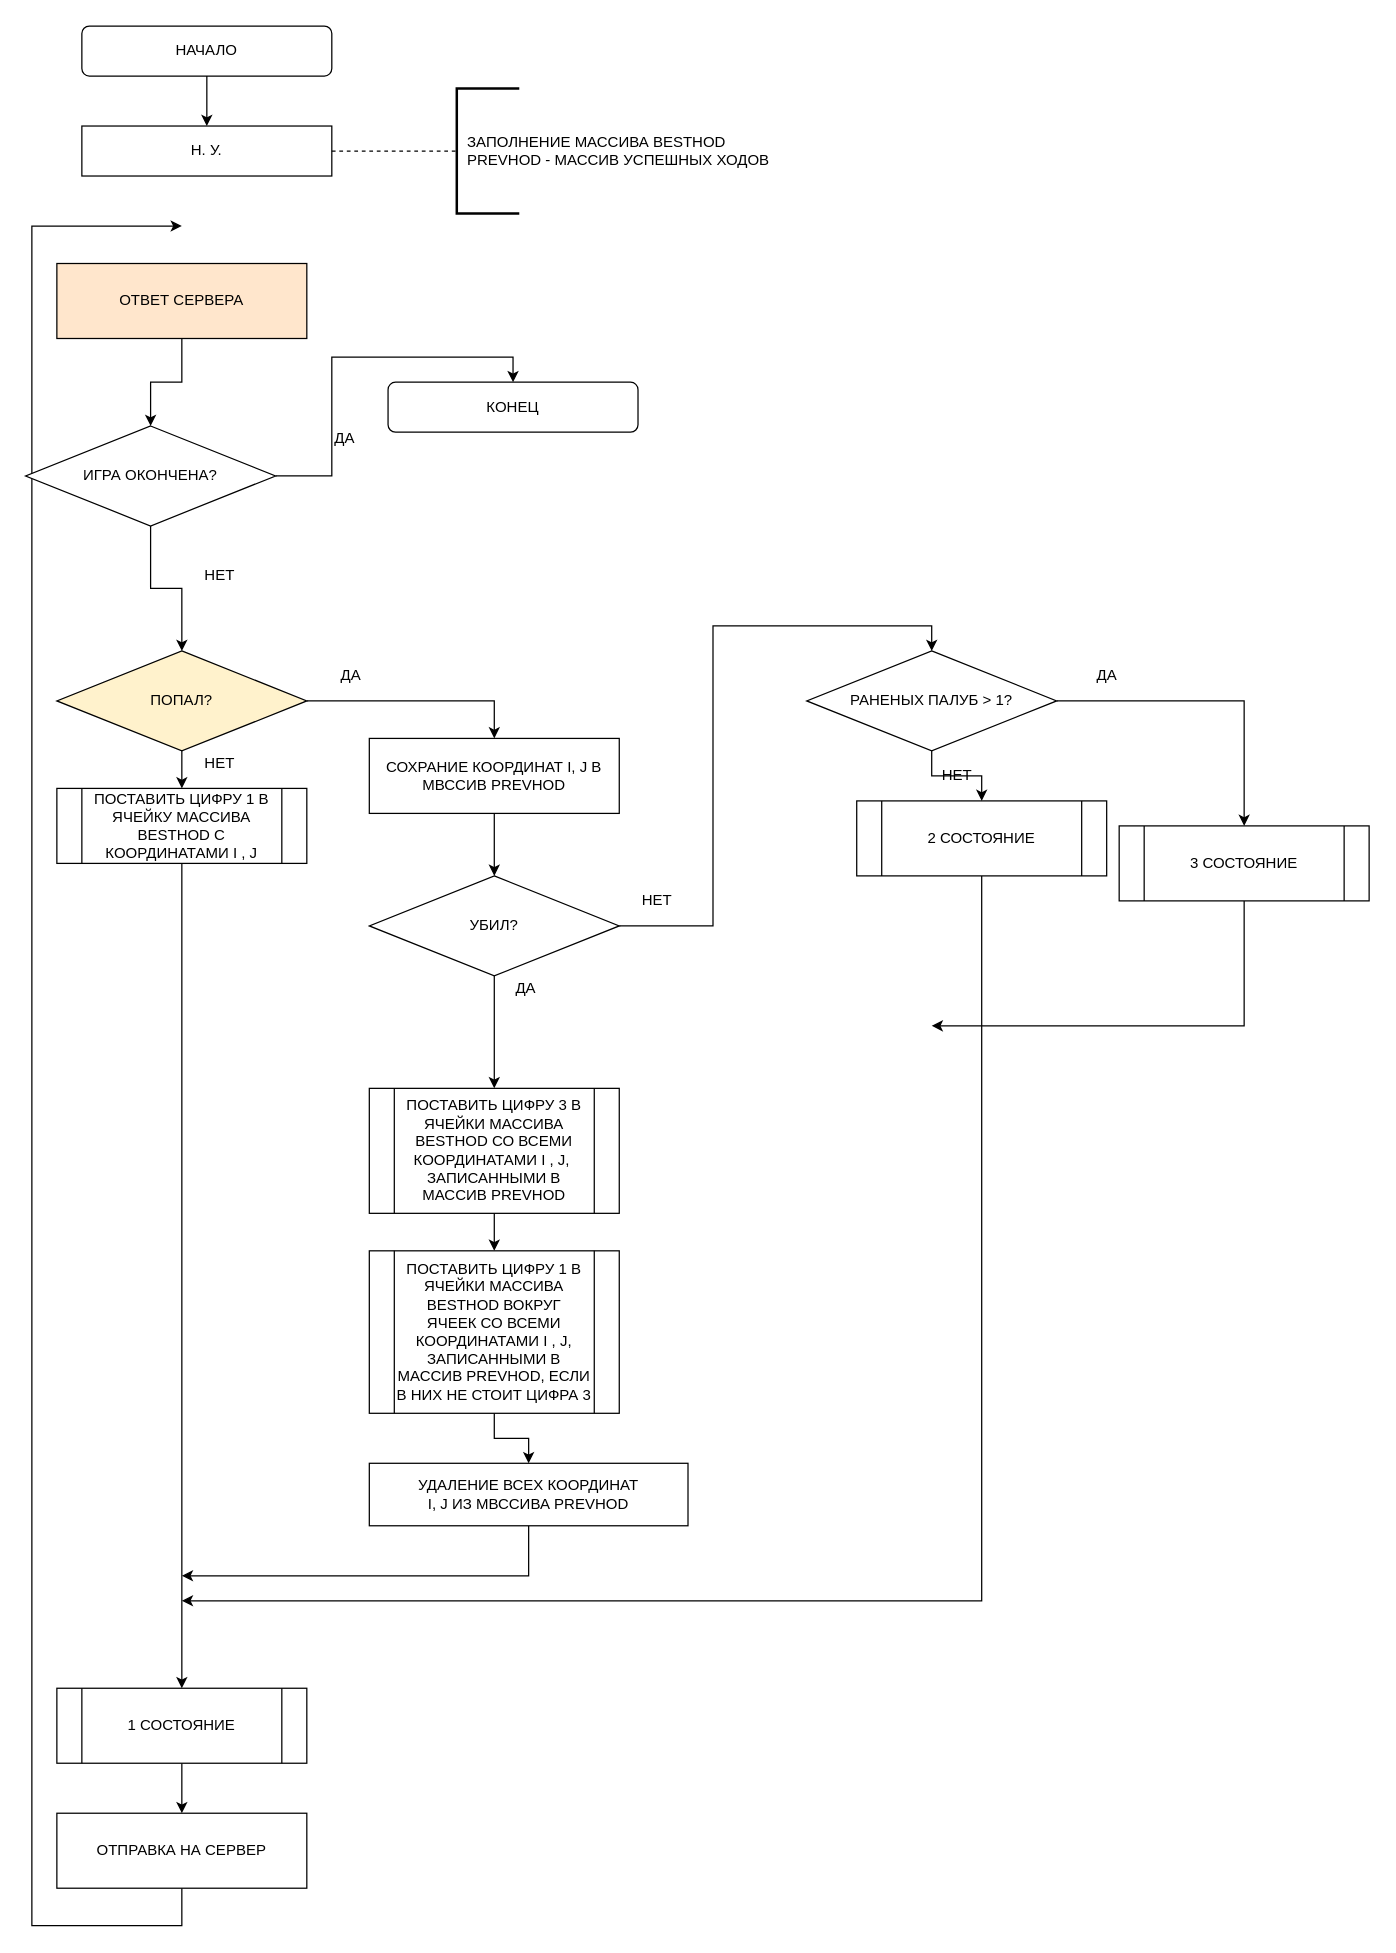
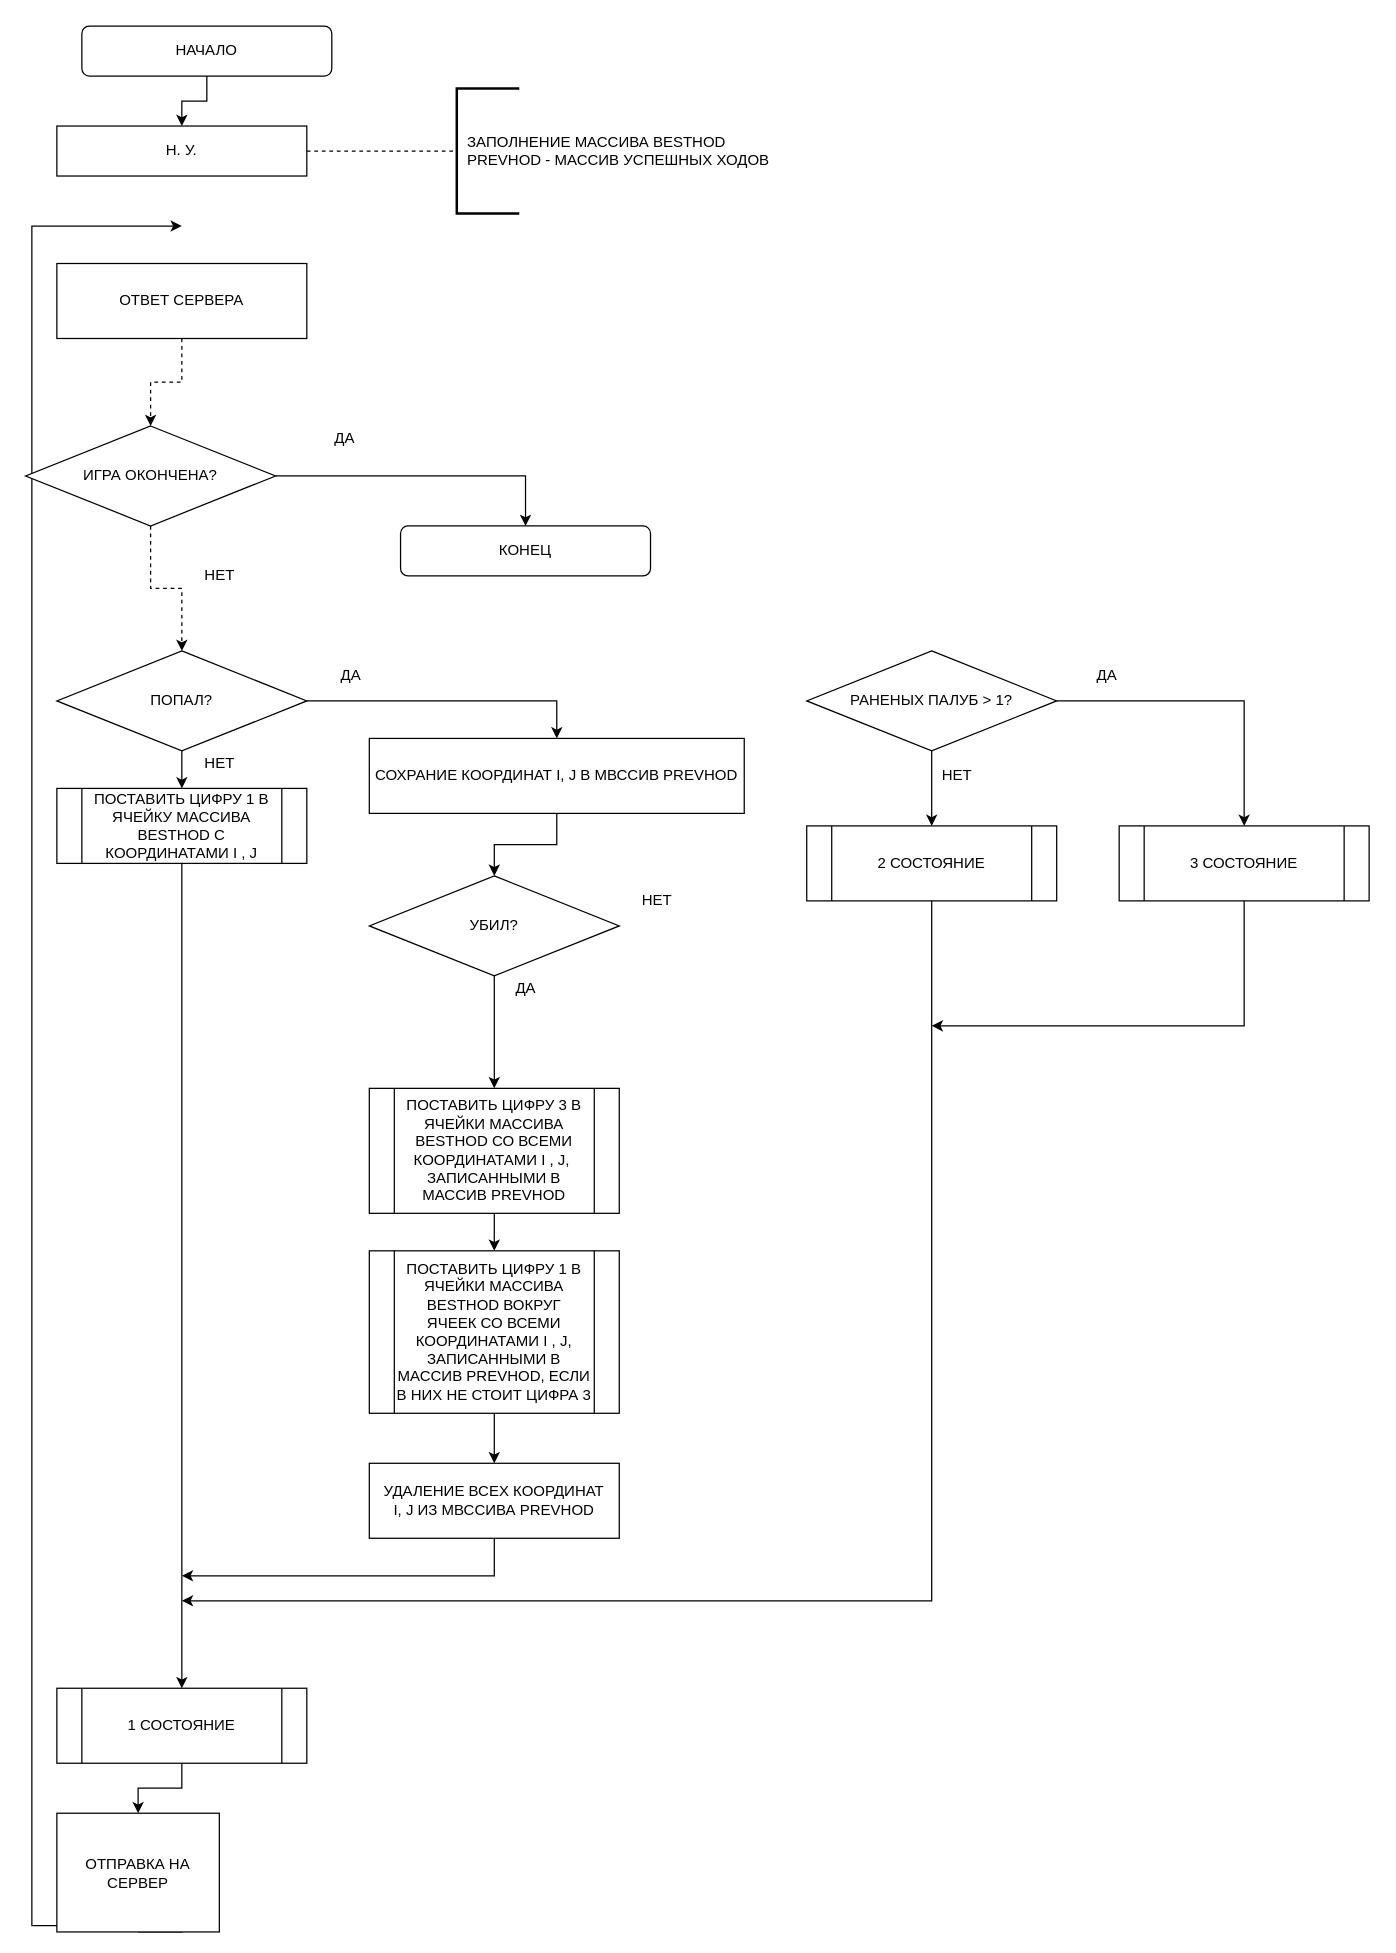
  <mxCell id="0" />
  <mxCell id="1" parent="0" />
  <mxCell id="2" style="edgeStyle=orthogonalEdgeStyle;rounded=0;orthogonalLoop=1;jettySize=auto;html=1;exitX=0.5;exitY=1;exitDx=0;exitDy=0;entryX=0.5;entryY=0;entryDx=0;entryDy=0;" edge="1" parent="1" source="3" target="4"><mxGeometry relative="1" as="geometry" /></mxCell>
  <mxCell id="3" value="НАЧАЛО" style="rounded=1;whiteSpace=wrap;html=1;" vertex="1" parent="1"><mxGeometry x="65" y="20" width="200" height="40" as="geometry" /></mxCell>
- <mxCell id="4" value="Н. У." style="rounded=0;whiteSpace=wrap;html=1;" vertex="1" parent="1"><mxGeometry x="65" y="100" width="200" height="40" as="geometry" /></mxCell>
+ <mxCell id="4" value="Н. У." style="rounded=0;whiteSpace=wrap;html=1;" vertex="1" parent="1"><mxGeometry x="45" y="100" width="200" height="40" as="geometry" /></mxCell>
  <mxCell id="5" value="" style="endArrow=none;dashed=1;html=1;rounded=0;exitX=1;exitY=0.5;exitDx=0;exitDy=0;entryX=0;entryY=0.5;entryDx=0;entryDy=0;entryPerimeter=0;" edge="1" parent="1" source="4" target="6"><mxGeometry width="50" height="50" relative="1" as="geometry"><mxPoint x="355" y="130" as="sourcePoint" /><mxPoint x="325" y="120" as="targetPoint" /><Array as="points"><mxPoint x="325" y="120" /></Array></mxGeometry></mxCell>
  <mxCell id="6" value="&amp;nbsp; ЗАПОЛНЕНИЕ МАССИВА BESTHOD&lt;br&gt;&amp;nbsp; PREVHOD - МАССИВ УСПЕШНЫХ ХОДОВ" style="strokeWidth=2;html=1;shape=mxgraph.flowchart.annotation_1;align=left;pointerEvents=1;" vertex="1" parent="1"><mxGeometry x="365" y="70" width="50" height="100" as="geometry" /></mxCell>
  <mxCell id="7" style="edgeStyle=orthogonalEdgeStyle;rounded=0;orthogonalLoop=1;jettySize=auto;html=1;exitX=1;exitY=0.5;exitDx=0;exitDy=0;entryX=0.5;entryY=0;entryDx=0;entryDy=0;" edge="1" parent="1" source="9" target="19"><mxGeometry relative="1" as="geometry" /></mxCell>
  <mxCell id="8" style="edgeStyle=orthogonalEdgeStyle;rounded=0;orthogonalLoop=1;jettySize=auto;html=1;exitX=0.5;exitY=1;exitDx=0;exitDy=0;entryX=0.5;entryY=0;entryDx=0;entryDy=0;" edge="1" parent="1" source="9" target="34"><mxGeometry relative="1" as="geometry"><mxPoint x="145" y="630" as="targetPoint" /></mxGeometry></mxCell>
- <mxCell id="9" value="ПОПАЛ?" style="rhombus;whiteSpace=wrap;html=1;fillColor=#fff2cc;" vertex="1" parent="1"><mxGeometry x="45" y="520" width="200" height="80" as="geometry" /></mxCell>
+ <mxCell id="9" value="ПОПАЛ?" style="rhombus;whiteSpace=wrap;html=1;" vertex="1" parent="1"><mxGeometry x="45" y="520" width="200" height="80" as="geometry" /></mxCell>
  <mxCell id="10" value="НЕТ" style="text;html=1;align=center;verticalAlign=middle;resizable=0;points=[];autosize=1;strokeColor=none;fillColor=none;" vertex="1" parent="1"><mxGeometry x="155" y="600" width="40" height="20" as="geometry" /></mxCell>
  <mxCell id="11" style="edgeStyle=orthogonalEdgeStyle;rounded=0;orthogonalLoop=1;jettySize=auto;html=1;exitX=0.5;exitY=1;exitDx=0;exitDy=0;entryX=0.5;entryY=0;entryDx=0;entryDy=0;" edge="1" parent="1" source="13" target="32"><mxGeometry relative="1" as="geometry"><mxPoint x="395" y="870" as="targetPoint" /></mxGeometry></mxCell>
- <mxCell id="12" style="edgeStyle=orthogonalEdgeStyle;rounded=0;orthogonalLoop=1;jettySize=auto;html=1;exitX=1;exitY=0.5;exitDx=0;exitDy=0;entryX=0.5;entryY=0;entryDx=0;entryDy=0;" edge="1" parent="1" source="13" target="37"><mxGeometry relative="1" as="geometry" /></mxCell>
  <mxCell id="13" value="УБИЛ?" style="rhombus;whiteSpace=wrap;html=1;" vertex="1" parent="1"><mxGeometry x="295" y="700" width="200" height="80" as="geometry" /></mxCell>
  <mxCell id="14" value="ДА" style="text;html=1;align=center;verticalAlign=middle;resizable=0;points=[];autosize=1;strokeColor=none;fillColor=none;" vertex="1" parent="1"><mxGeometry x="265" y="530" width="30" height="20" as="geometry" /></mxCell>
  <mxCell id="15" style="edgeStyle=orthogonalEdgeStyle;rounded=0;orthogonalLoop=1;jettySize=auto;html=1;exitX=0.5;exitY=1;exitDx=0;exitDy=0;entryX=0.5;entryY=0;entryDx=0;entryDy=0;" edge="1" parent="1" source="32" target="33"><mxGeometry relative="1" as="geometry"><mxPoint x="395" y="930" as="sourcePoint" /><mxPoint x="395" y="970" as="targetPoint" /></mxGeometry></mxCell>
  <mxCell id="16" style="edgeStyle=orthogonalEdgeStyle;rounded=0;orthogonalLoop=1;jettySize=auto;html=1;exitX=0.5;exitY=1;exitDx=0;exitDy=0;entryX=0.5;entryY=0;entryDx=0;entryDy=0;" edge="1" parent="1" source="33" target="21"><mxGeometry relative="1" as="geometry"><mxPoint x="395" y="1060" as="sourcePoint" /></mxGeometry></mxCell>
  <mxCell id="17" value="ДА" style="text;html=1;align=center;verticalAlign=middle;resizable=0;points=[];autosize=1;strokeColor=none;fillColor=none;" vertex="1" parent="1"><mxGeometry x="405" y="780" width="30" height="20" as="geometry" /></mxCell>
  <mxCell id="18" style="edgeStyle=orthogonalEdgeStyle;rounded=0;orthogonalLoop=1;jettySize=auto;html=1;exitX=0.5;exitY=1;exitDx=0;exitDy=0;entryX=0.5;entryY=0;entryDx=0;entryDy=0;" edge="1" parent="1" source="19" target="13"><mxGeometry relative="1" as="geometry" /></mxCell>
- <mxCell id="19" value="СОХРАНИЕ КООРДИНАТ I, J В МВССИВ PREVHOD" style="rounded=0;whiteSpace=wrap;html=1;" vertex="1" parent="1"><mxGeometry x="295" y="590" width="200" height="60" as="geometry" /></mxCell>
+ <mxCell id="19" value="СОХРАНИЕ КООРДИНАТ I, J В МВССИВ PREVHOD" style="rounded=0;whiteSpace=wrap;html=1;" vertex="1" parent="1"><mxGeometry x="295" y="590" width="300" height="60" as="geometry" /></mxCell>
  <mxCell id="20" style="edgeStyle=orthogonalEdgeStyle;rounded=0;orthogonalLoop=1;jettySize=auto;html=1;exitX=0.5;exitY=1;exitDx=0;exitDy=0;" edge="1" parent="1" source="21"><mxGeometry relative="1" as="geometry"><mxPoint x="145" y="1260" as="targetPoint" /><Array as="points"><mxPoint x="395" y="1260" /><mxPoint x="145" y="1260" /></Array></mxGeometry></mxCell>
- <mxCell id="21" value="УДАЛЕНИЕ ВСЕХ КООРДИНАТ &lt;br&gt;I, J ИЗ МВССИВА PREVHOD" style="rounded=0;whiteSpace=wrap;html=1;" vertex="1" parent="1"><mxGeometry x="295" y="1170" width="255" height="50" as="geometry" /></mxCell>
+ <mxCell id="21" value="УДАЛЕНИЕ ВСЕХ КООРДИНАТ &lt;br&gt;I, J ИЗ МВССИВА PREVHOD" style="rounded=0;whiteSpace=wrap;html=1;" vertex="1" parent="1"><mxGeometry x="295" y="1170" width="200" height="60" as="geometry" /></mxCell>
  <mxCell id="22" value="НЕТ" style="text;html=1;align=center;verticalAlign=middle;resizable=0;points=[];autosize=1;strokeColor=none;fillColor=none;" vertex="1" parent="1"><mxGeometry x="505" y="710" width="40" height="20" as="geometry" /></mxCell>
- <mxCell id="23" style="edgeStyle=orthogonalEdgeStyle;rounded=0;orthogonalLoop=1;jettySize=auto;html=1;exitX=0.5;exitY=1;exitDx=0;exitDy=0;entryX=0.5;entryY=0;entryDx=0;entryDy=0;" edge="1" parent="1" source="24" target="44"><mxGeometry relative="1" as="geometry" /></mxCell>
- <mxCell id="24" value="ОТВЕТ СЕРВЕРА" style="rounded=0;whiteSpace=wrap;html=1;fillColor=#ffe6cc;" vertex="1" parent="1"><mxGeometry x="45" y="210" width="200" height="60" as="geometry" /></mxCell>
+ <mxCell id="23" style="edgeStyle=orthogonalEdgeStyle;rounded=0;orthogonalLoop=1;jettySize=auto;html=1;exitX=0.5;exitY=1;exitDx=0;exitDy=0;entryX=0.5;entryY=0;entryDx=0;entryDy=0;dashed=1;" edge="1" parent="1" source="24" target="44"><mxGeometry relative="1" as="geometry" /></mxCell>
+ <mxCell id="24" value="ОТВЕТ СЕРВЕРА" style="rounded=0;whiteSpace=wrap;html=1;" vertex="1" parent="1"><mxGeometry x="45" y="210" width="200" height="60" as="geometry" /></mxCell>
  <mxCell id="25" style="edgeStyle=orthogonalEdgeStyle;rounded=0;orthogonalLoop=1;jettySize=auto;html=1;exitX=0.5;exitY=1;exitDx=0;exitDy=0;" edge="1" parent="1" source="26" target="29"><mxGeometry relative="1" as="geometry" /></mxCell>
  <mxCell id="26" value="1 СОСТОЯНИЕ" style="shape=process;whiteSpace=wrap;html=1;backgroundOutline=1;" vertex="1" parent="1"><mxGeometry x="45" y="1350" width="200" height="60" as="geometry" /></mxCell>
  <mxCell id="27" style="edgeStyle=orthogonalEdgeStyle;rounded=0;orthogonalLoop=1;jettySize=auto;html=1;exitX=0.5;exitY=1;exitDx=0;exitDy=0;entryX=0.5;entryY=0;entryDx=0;entryDy=0;" edge="1" parent="1" source="34" target="26"><mxGeometry relative="1" as="geometry"><mxPoint x="145" y="650" as="sourcePoint" /></mxGeometry></mxCell>
  <mxCell id="28" style="edgeStyle=orthogonalEdgeStyle;rounded=0;orthogonalLoop=1;jettySize=auto;html=1;exitX=0.5;exitY=1;exitDx=0;exitDy=0;" edge="1" parent="1" source="29"><mxGeometry relative="1" as="geometry"><mxPoint x="145" y="180" as="targetPoint" /><Array as="points"><mxPoint x="145" y="1540" /><mxPoint x="25" y="1540" /><mxPoint x="25" y="180" /></Array></mxGeometry></mxCell>
- <mxCell id="29" value="ОТПРАВКА НА СЕРВЕР" style="rounded=0;whiteSpace=wrap;html=1;" vertex="1" parent="1"><mxGeometry x="45" y="1450" width="200" height="60" as="geometry" /></mxCell>
+ <mxCell id="29" value="ОТПРАВКА НА СЕРВЕР" style="rounded=0;whiteSpace=wrap;html=1;" vertex="1" parent="1"><mxGeometry x="45" y="1450" width="130" height="95" as="geometry" /></mxCell>
  <mxCell id="30" style="edgeStyle=orthogonalEdgeStyle;rounded=0;orthogonalLoop=1;jettySize=auto;html=1;exitX=0.5;exitY=1;exitDx=0;exitDy=0;" edge="1" parent="1" source="31"><mxGeometry relative="1" as="geometry"><mxPoint x="145" y="1280" as="targetPoint" /><Array as="points"><mxPoint x="745" y="1280" /><mxPoint x="395" y="1280" /></Array></mxGeometry></mxCell>
- <mxCell id="31" value="2 СОСТОЯНИЕ" style="shape=process;whiteSpace=wrap;html=1;backgroundOutline=1;" vertex="1" parent="1"><mxGeometry x="685" y="640" width="200" height="60" as="geometry" /></mxCell>
+ <mxCell id="31" value="2 СОСТОЯНИЕ" style="shape=process;whiteSpace=wrap;html=1;backgroundOutline=1;" vertex="1" parent="1"><mxGeometry x="645" y="660" width="200" height="60" as="geometry" /></mxCell>
  <mxCell id="32" value="&lt;span&gt;ПОСТАВИТЬ ЦИФРУ 3 В ЯЧЕЙКИ МАССИВА BESTHOD СО ВСЕМИ КООРДИНАТАМИ I , J,&amp;nbsp;&lt;br&gt;ЗАПИСАННЫМИ В МАССИВ PREVHOD&lt;br&gt;&lt;/span&gt;" style="shape=process;whiteSpace=wrap;html=1;backgroundOutline=1;" vertex="1" parent="1"><mxGeometry x="295" y="870" width="200" height="100" as="geometry" /></mxCell>
  <mxCell id="33" value="&lt;span&gt;ПОСТАВИТЬ ЦИФРУ 1 В ЯЧЕЙКИ МАССИВА BESTHOD ВОКРУГ &lt;br&gt;ЯЧЕЕК СО ВСЕМИ КООРДИНАТАМИ I , J,&lt;br&gt;ЗАПИСАННЫМИ В МАССИВ PREVHOD, ЕСЛИ В НИХ НЕ СТОИТ ЦИФРА 3&lt;br&gt;&lt;/span&gt;" style="shape=process;whiteSpace=wrap;html=1;backgroundOutline=1;" vertex="1" parent="1"><mxGeometry x="295" y="1000" width="200" height="130" as="geometry" /></mxCell>
  <mxCell id="34" value="&lt;span&gt;ПОСТАВИТЬ ЦИФРУ 1 В ЯЧЕЙКУ МАССИВА BESTHOD С КООРДИНАТАМИ I , J&lt;/span&gt;" style="shape=process;whiteSpace=wrap;html=1;backgroundOutline=1;" vertex="1" parent="1"><mxGeometry x="45" y="630" width="200" height="60" as="geometry" /></mxCell>
  <mxCell id="35" style="edgeStyle=orthogonalEdgeStyle;rounded=0;orthogonalLoop=1;jettySize=auto;html=1;exitX=0.5;exitY=1;exitDx=0;exitDy=0;entryX=0.5;entryY=0;entryDx=0;entryDy=0;" edge="1" parent="1" source="37" target="31"><mxGeometry relative="1" as="geometry"><mxPoint x="745" y="660" as="targetPoint" /></mxGeometry></mxCell>
  <mxCell id="36" style="edgeStyle=orthogonalEdgeStyle;rounded=0;orthogonalLoop=1;jettySize=auto;html=1;exitX=1;exitY=0.5;exitDx=0;exitDy=0;entryX=0.5;entryY=0;entryDx=0;entryDy=0;" edge="1" parent="1" source="37" target="40"><mxGeometry relative="1" as="geometry" /></mxCell>
  <mxCell id="37" value="РАНЕНЫХ ПАЛУБ &amp;gt; 1?" style="rhombus;whiteSpace=wrap;html=1;" vertex="1" parent="1"><mxGeometry x="645" y="520" width="200" height="80" as="geometry" /></mxCell>
  <mxCell id="38" value="НЕТ" style="text;html=1;align=center;verticalAlign=middle;resizable=0;points=[];autosize=1;strokeColor=none;fillColor=none;" vertex="1" parent="1"><mxGeometry x="745" y="610" width="40" height="20" as="geometry" /></mxCell>
  <mxCell id="39" style="edgeStyle=orthogonalEdgeStyle;rounded=0;orthogonalLoop=1;jettySize=auto;html=1;exitX=0.5;exitY=1;exitDx=0;exitDy=0;" edge="1" parent="1" source="40"><mxGeometry relative="1" as="geometry"><mxPoint x="745" y="820" as="targetPoint" /><Array as="points"><mxPoint x="995" y="820" /></Array></mxGeometry></mxCell>
  <mxCell id="40" value="3 СОСТОЯНИЕ" style="shape=process;whiteSpace=wrap;html=1;backgroundOutline=1;" vertex="1" parent="1"><mxGeometry x="895" y="660" width="200" height="60" as="geometry" /></mxCell>
  <mxCell id="41" value="ДА" style="text;html=1;align=center;verticalAlign=middle;resizable=0;points=[];autosize=1;strokeColor=none;fillColor=none;" vertex="1" parent="1"><mxGeometry x="870" y="530" width="30" height="20" as="geometry" /></mxCell>
- <mxCell id="42" style="edgeStyle=orthogonalEdgeStyle;rounded=0;orthogonalLoop=1;jettySize=auto;html=1;exitX=0.5;exitY=1;exitDx=0;exitDy=0;entryX=0.5;entryY=0;entryDx=0;entryDy=0;" edge="1" parent="1" source="44" target="9"><mxGeometry relative="1" as="geometry" /></mxCell>
+ <mxCell id="42" style="edgeStyle=orthogonalEdgeStyle;rounded=0;orthogonalLoop=1;jettySize=auto;html=1;exitX=0.5;exitY=1;exitDx=0;exitDy=0;entryX=0.5;entryY=0;entryDx=0;entryDy=0;dashed=1;" edge="1" parent="1" source="44" target="9"><mxGeometry relative="1" as="geometry" /></mxCell>
  <mxCell id="43" style="edgeStyle=orthogonalEdgeStyle;rounded=0;orthogonalLoop=1;jettySize=auto;html=1;exitX=1;exitY=0.5;exitDx=0;exitDy=0;entryX=0.5;entryY=0;entryDx=0;entryDy=0;" edge="1" parent="1" source="44" target="46"><mxGeometry relative="1" as="geometry" /></mxCell>
  <mxCell id="44" value="ИГРА ОКОНЧЕНА?" style="rhombus;whiteSpace=wrap;html=1;" vertex="1" parent="1"><mxGeometry x="20" y="340" width="200" height="80" as="geometry" /></mxCell>
  <mxCell id="45" value="НЕТ" style="text;html=1;align=center;verticalAlign=middle;resizable=0;points=[];autosize=1;strokeColor=none;fillColor=none;" vertex="1" parent="1"><mxGeometry x="155" y="450" width="40" height="20" as="geometry" /></mxCell>
- <mxCell id="46" value="КОНЕЦ" style="rounded=1;whiteSpace=wrap;html=1;" vertex="1" parent="1"><mxGeometry x="310" y="305" width="200" height="40" as="geometry" /></mxCell>
+ <mxCell id="46" value="КОНЕЦ" style="rounded=1;whiteSpace=wrap;html=1;" vertex="1" parent="1"><mxGeometry x="320" y="420" width="200" height="40" as="geometry" /></mxCell>
  <mxCell id="47" value="ДА" style="text;html=1;align=center;verticalAlign=middle;resizable=0;points=[];autosize=1;strokeColor=none;fillColor=none;" vertex="1" parent="1"><mxGeometry x="260" y="340" width="30" height="20" as="geometry" /></mxCell>
